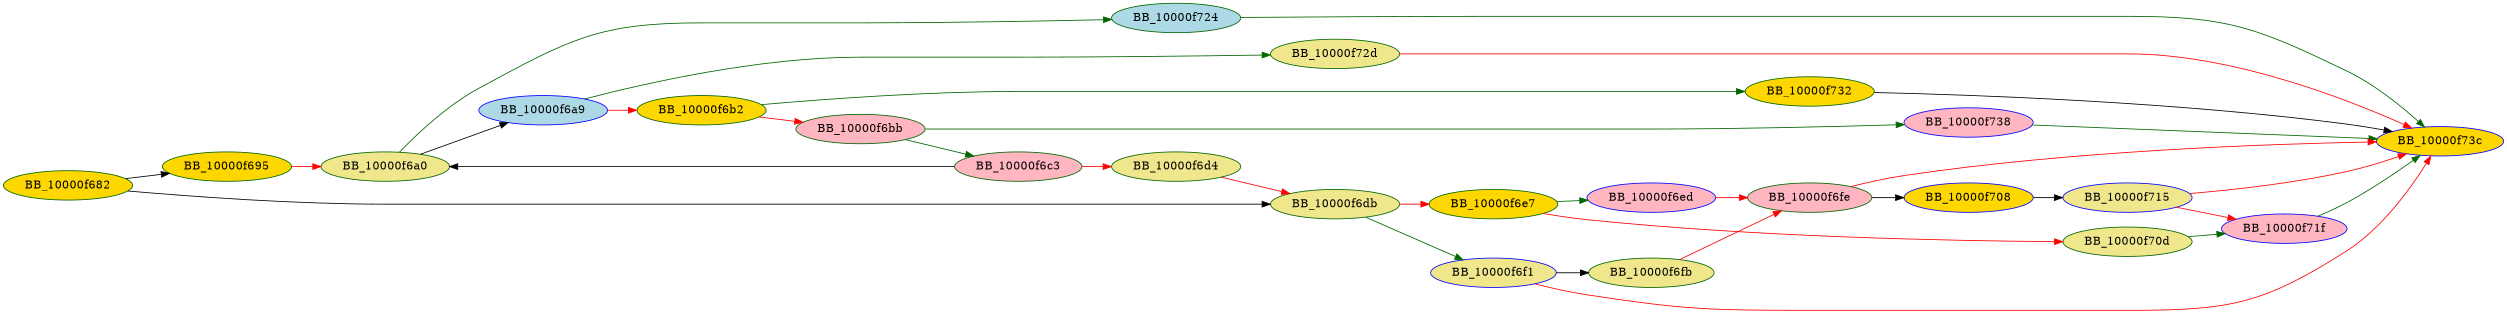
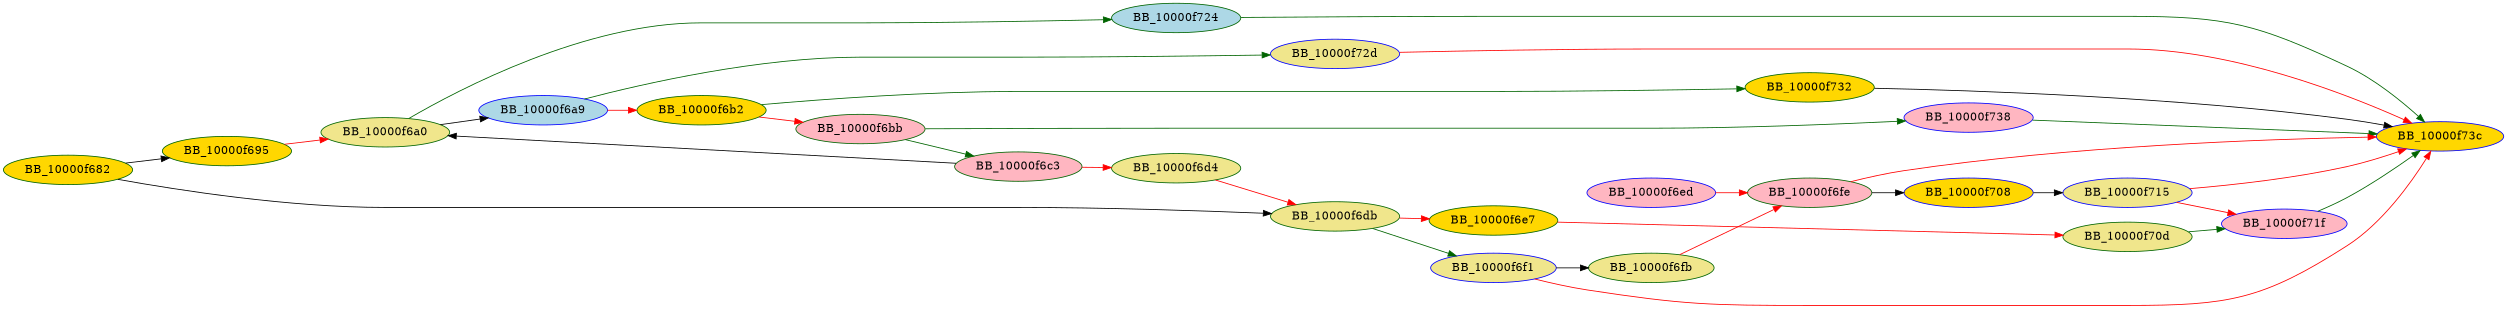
  digraph {
    rankdir=LR
    node [color=darkgreen fillcolor=khaki style=filled]
    edge [color=red]
    BB_10000f682 [fillcolor=gold]
    BB_10000f695 [fillcolor=gold]
    BB_10000f6db
    BB_10000f6a0
    BB_10000f6e7 [fillcolor=gold]
    BB_10000f6f1 [color=blue]
    BB_10000f6a9 [color=blue fillcolor=lightblue]
    BB_10000f724 [fillcolor=lightblue]
    BB_10000f6ed [color=blue fillcolor=lightpink]
    BB_10000f70d
    BB_10000f73c [color=blue fillcolor=gold]
    BB_10000f6fb
    BB_10000f6b2 [fillcolor=gold]
-   BB_10000f72d
+   BB_10000f72d [color=blue]
    BB_10000f6bb [fillcolor=lightpink]
    BB_10000f732 [fillcolor=gold]
    BB_10000f6c3 [fillcolor=lightpink]
    BB_10000f738 [color=blue fillcolor=lightpink]
    BB_10000f6d4
    BB_10000f6fe [fillcolor=lightpink]
    BB_10000f71f [color=blue fillcolor=lightpink]
    BB_10000f708 [color=blue fillcolor=gold]
    BB_10000f715 [color=blue]
    BB_10000f682 -> BB_10000f695 [color=black]
    BB_10000f682 -> BB_10000f6db [color=black]
    BB_10000f695 -> BB_10000f6a0
    BB_10000f6db -> BB_10000f6e7
    BB_10000f6db -> BB_10000f6f1 [color=darkgreen]
    BB_10000f6a0 -> BB_10000f6a9 [color=black]
    BB_10000f6a0 -> BB_10000f724 [color=darkgreen]
-   BB_10000f6e7 -> BB_10000f6ed [color=darkgreen]
    BB_10000f6e7 -> BB_10000f70d
    BB_10000f6f1 -> BB_10000f73c
    BB_10000f6f1 -> BB_10000f6fb [color=black]
    BB_10000f6a9 -> BB_10000f6b2
    BB_10000f6a9 -> BB_10000f72d [color=darkgreen]
    BB_10000f724 -> BB_10000f73c [color=darkgreen]
    BB_10000f6ed -> BB_10000f6fe
    BB_10000f70d -> BB_10000f71f [color=darkgreen]
    BB_10000f6fb -> BB_10000f6fe
    BB_10000f6b2 -> BB_10000f6bb
    BB_10000f6b2 -> BB_10000f732 [color=darkgreen]
    BB_10000f72d -> BB_10000f73c
    BB_10000f6bb -> BB_10000f6c3 [color=darkgreen]
    BB_10000f6bb -> BB_10000f738 [color=darkgreen]
    BB_10000f732 -> BB_10000f73c [color=black]
    BB_10000f6c3 -> BB_10000f6a0 [color=black]
    BB_10000f6c3 -> BB_10000f6d4
    BB_10000f738 -> BB_10000f73c [color=darkgreen]
    BB_10000f6d4 -> BB_10000f6db
    BB_10000f6fe -> BB_10000f73c
    BB_10000f6fe -> BB_10000f708 [color=black]
    BB_10000f71f -> BB_10000f73c [color=darkgreen]
    BB_10000f708 -> BB_10000f715 [color=black]
    BB_10000f715 -> BB_10000f73c
    BB_10000f715 -> BB_10000f71f
  }
